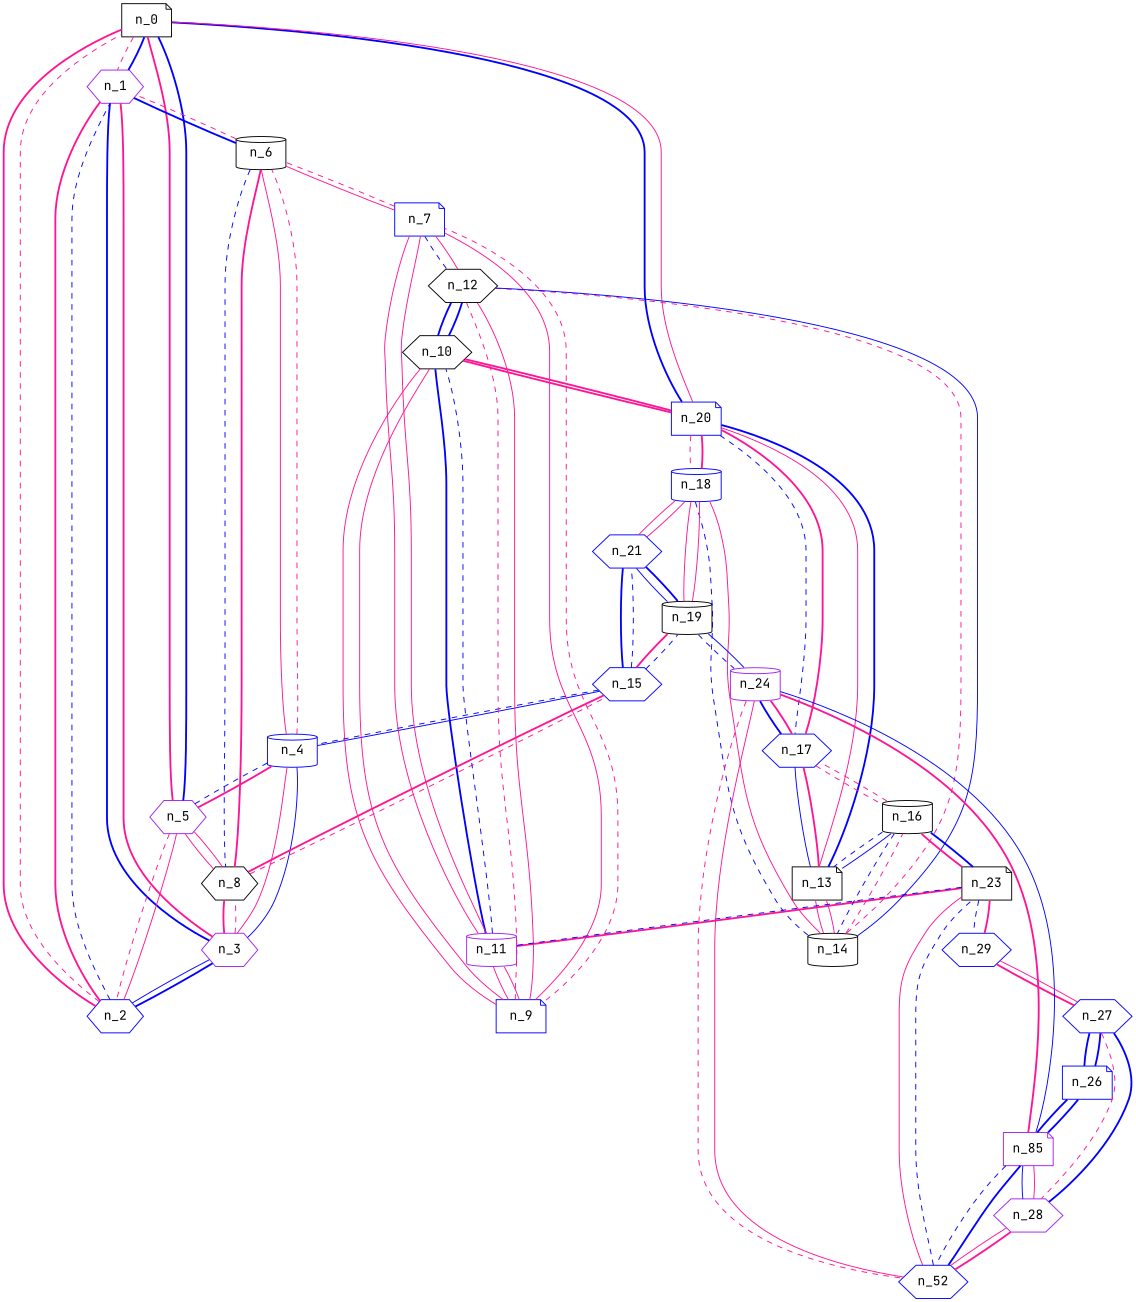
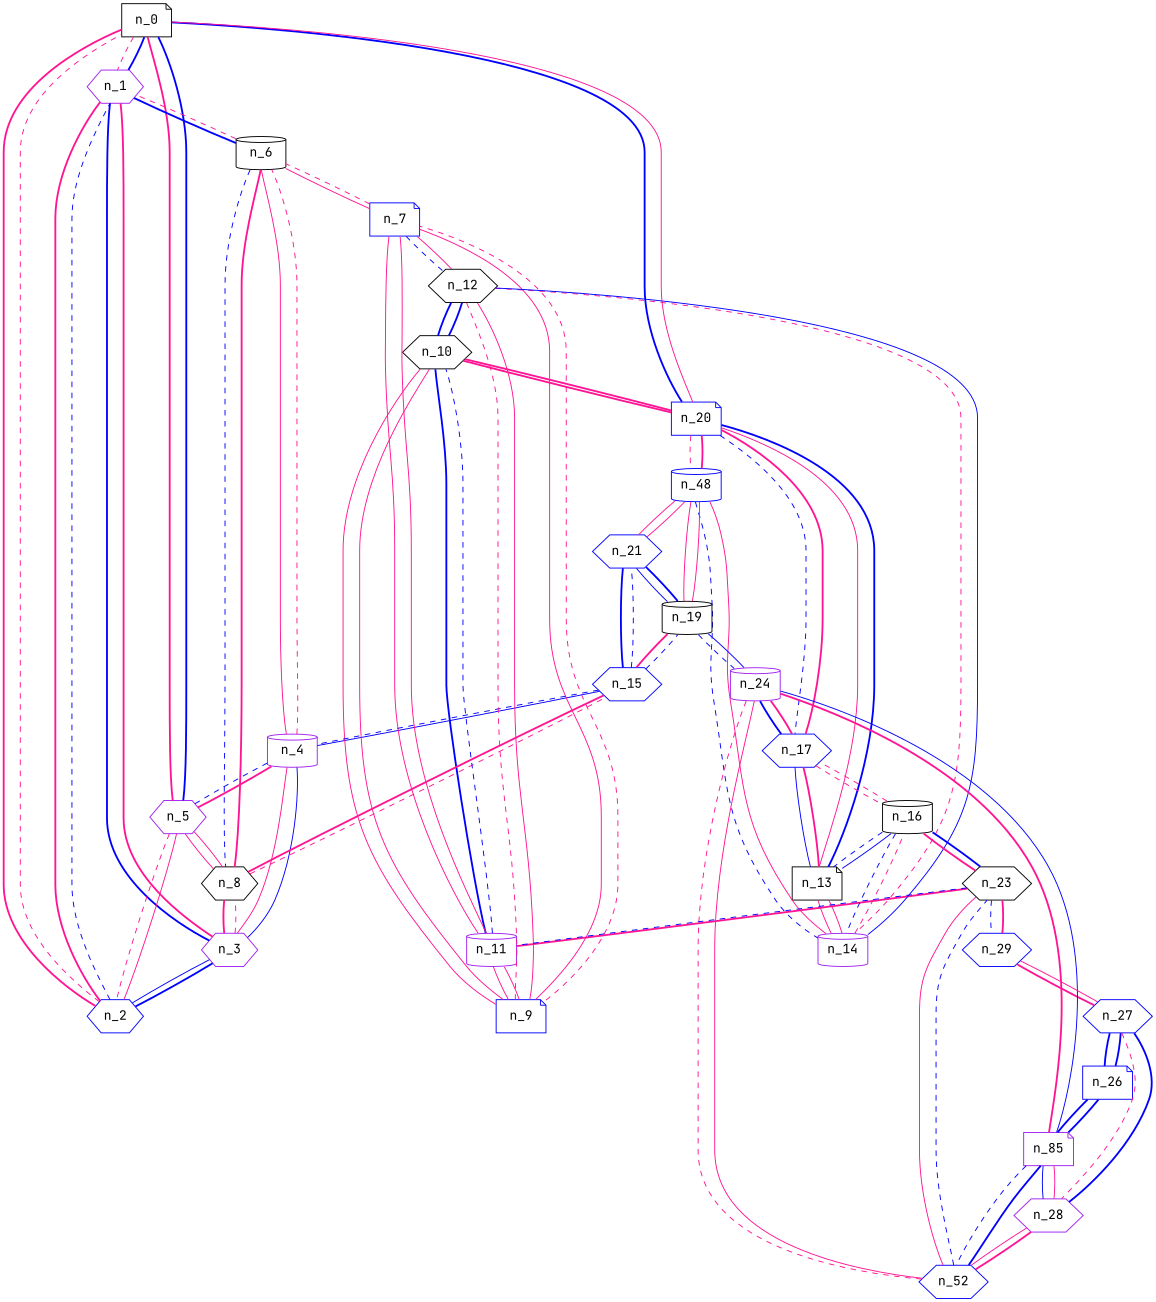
  graph {
    fontname="JetBrains Mono"
    node [color=blue fontname="JetBrains Mono" shape=hexagon]
    edge [color=deeppink fontname="JetBrains Mono" style=bold]
    n_0 [color=black shape=note]
    n_1 [color=purple]
    n_2
    n_5 [color=purple]
    n_20 [shape=note]
    n_3 [color=purple]
    n_6 [color=black shape=cylinder]
-   n_4 [shape=cylinder]
+   n_4 [color=purple shape=cylinder]
    n_8 [color=black]
    n_10 [color=black]
    n_13 [color=black shape=note]
    n_17
-   n_18 [shape=cylinder]
+   n_18 [shape=cylinder label=n_48]
    n_7 [shape=note]
    n_15
    n_9 [shape=note]
    n_11 [color=purple shape=cylinder]
    n_12 [color=black]
-   n_14 [color=black shape=cylinder]
+   n_14 [color=purple shape=cylinder]
    n_16 [color=black shape=cylinder]
    n_24 [color=purple shape=cylinder]
    n_19 [color=black shape=cylinder]
    n_21
-   n_23 [color=black shape=note]
+   n_23 [color=black]
    n25 [label=n_52]
    n_29
    n27 [color=purple label=n_85 shape=note]
    n_28 [color=purple]
    n_27
    n_26 [shape=note]
    n_0 -- n_1 [style=dashed]
    n_0 -- n_2
    n_0 -- n_5
    n_0 -- n_20 [color=blue]
    n_1 -- n_0 [color=blue]
    n_1 -- n_2
    n_1 -- n_3 [color=blue]
    n_1 -- n_6 [color=blue]
    n_2 -- n_0 [style=dashed]
    n_2 -- n_1 [color=blue style=dashed]
    n_2 -- n_5 [style=solid]
    n_2 -- n_3 [color=blue]
    n_5 -- n_0 [color=blue]
    n_5 -- n_2 [style=dashed]
    n_5 -- n_4
    n_5 -- n_8 [style=solid]
    n_20 -- n_0 [style=solid]
    n_20 -- n_10
    n_20 -- n_13 [style=solid]
    n_20 -- n_17 [color=blue style=dashed]
    n_20 -- n_18 [style=dashed]
    n_3 -- n_1
    n_3 -- n_2 [color=blue style=solid]
    n_3 -- n_4 [color=blue style=solid]
    n_3 -- n_8 [style=dashed]
    n_6 -- n_1 [style=dashed]
    n_6 -- n_4 [style=solid]
    n_6 -- n_8 [color=blue style=dashed]
    n_6 -- n_7 [style=solid]
    n_4 -- n_5 [color=blue style=dashed]
    n_4 -- n_3 [style=solid]
    n_4 -- n_6 [style=dashed]
    n_4 -- n_15 [color=blue style=solid]
    n_8 -- n_5 [style=solid]
    n_8 -- n_3
    n_8 -- n_6
    n_8 -- n_15 [style=dashed]
    n_10 -- n_20
    n_10 -- n_9 [style=solid]
    n_10 -- n_11 [color=blue]
    n_10 -- n_12 [color=blue]
    n_13 -- n_20 [color=blue]
    n_13 -- n_17
    n_13 -- n_14 [style=solid]
    n_13 -- n_16 [color=blue style=solid]
    n_17 -- n_20
    n_17 -- n_13 [color=blue style=solid]
    n_17 -- n_16 [style=dashed]
    n_17 -- n_24
    n_18 -- n_20
    n_18 -- n_14 [color=blue style=dashed]
    n_18 -- n_19 [style=solid]
    n_18 -- n_21 [style=solid]
    n_7 -- n_6 [style=dashed]
    n_7 -- n_9 [style=solid]
    n_7 -- n_11 [style=solid]
    n_7 -- n_12 [color=blue style=dashed]
    n_15 -- n_4 [color=blue style=dashed]
    n_15 -- n_8
    n_15 -- n_19 [color=blue style=dashed]
    n_15 -- n_21 [color=blue style=dashed]
    n_9 -- n_10 [style=solid]
    n_9 -- n_7 [style=dashed]
    n_9 -- n_11 [style=solid]
    n_9 -- n_12 [style=solid]
    n_11 -- n_10 [color=blue style=dashed]
    n_11 -- n_7 [style=solid]
    n_11 -- n_9 [style=solid]
    n_11 -- n_23
    n_12 -- n_10 [color=blue]
    n_12 -- n_7 [style=solid]
    n_12 -- n_9 [style=dashed]
    n_12 -- n_14 [style=dashed]
    n_14 -- n_13 [style=solid]
    n_14 -- n_18 [style=solid]
    n_14 -- n_12 [color=blue style=solid]
    n_14 -- n_16 [style=dashed]
    n_16 -- n_13 [color=blue style=dashed]
    n_16 -- n_17 [style=dashed]
    n_16 -- n_14 [color=blue style=dashed]
    n_16 -- n_23
    n_24 -- n_17 [color=blue]
    n_24 -- n_19 [color=blue style=solid]
    n_24 -- n25 [style=dashed]
    n_24 -- n27
    n_19 -- n_18 [style=solid]
    n_19 -- n_15
    n_19 -- n_24 [color=blue style=dashed]
    n_19 -- n_21 [color=blue]
    n_21 -- n_18 [style=solid]
    n_21 -- n_15 [color=blue]
    n_21 -- n_19 [color=blue style=solid]
    n_23 -- n_11 [color=blue style=dashed]
    n_23 -- n_16 [color=blue]
    n_23 -- n25 [style=solid]
    n_23 -- n_29 [color=blue style=dashed]
    n25 -- n_24 [style=solid]
    n25 -- n_23 [color=blue style=dashed]
    n25 -- n27 [color=blue]
    n25 -- n_28
    n_29 -- n_23
    n_29 -- n_27
    n27 -- n_24 [color=blue style=solid]
    n27 -- n25 [color=blue style=dashed]
    n27 -- n_28 [color=blue style=solid]
    n27 -- n_26 [color=blue]
    n_28 -- n25 [style=solid]
    n_28 -- n27 [style=solid]
    n_28 -- n_27 [color=blue]
    n_27 -- n_29 [style=solid]
    n_27 -- n_28 [style=dashed]
    n_27 -- n_26 [color=blue]
    n_26 -- n27 [color=blue]
    n_26 -- n_27 [color=blue]
  }
